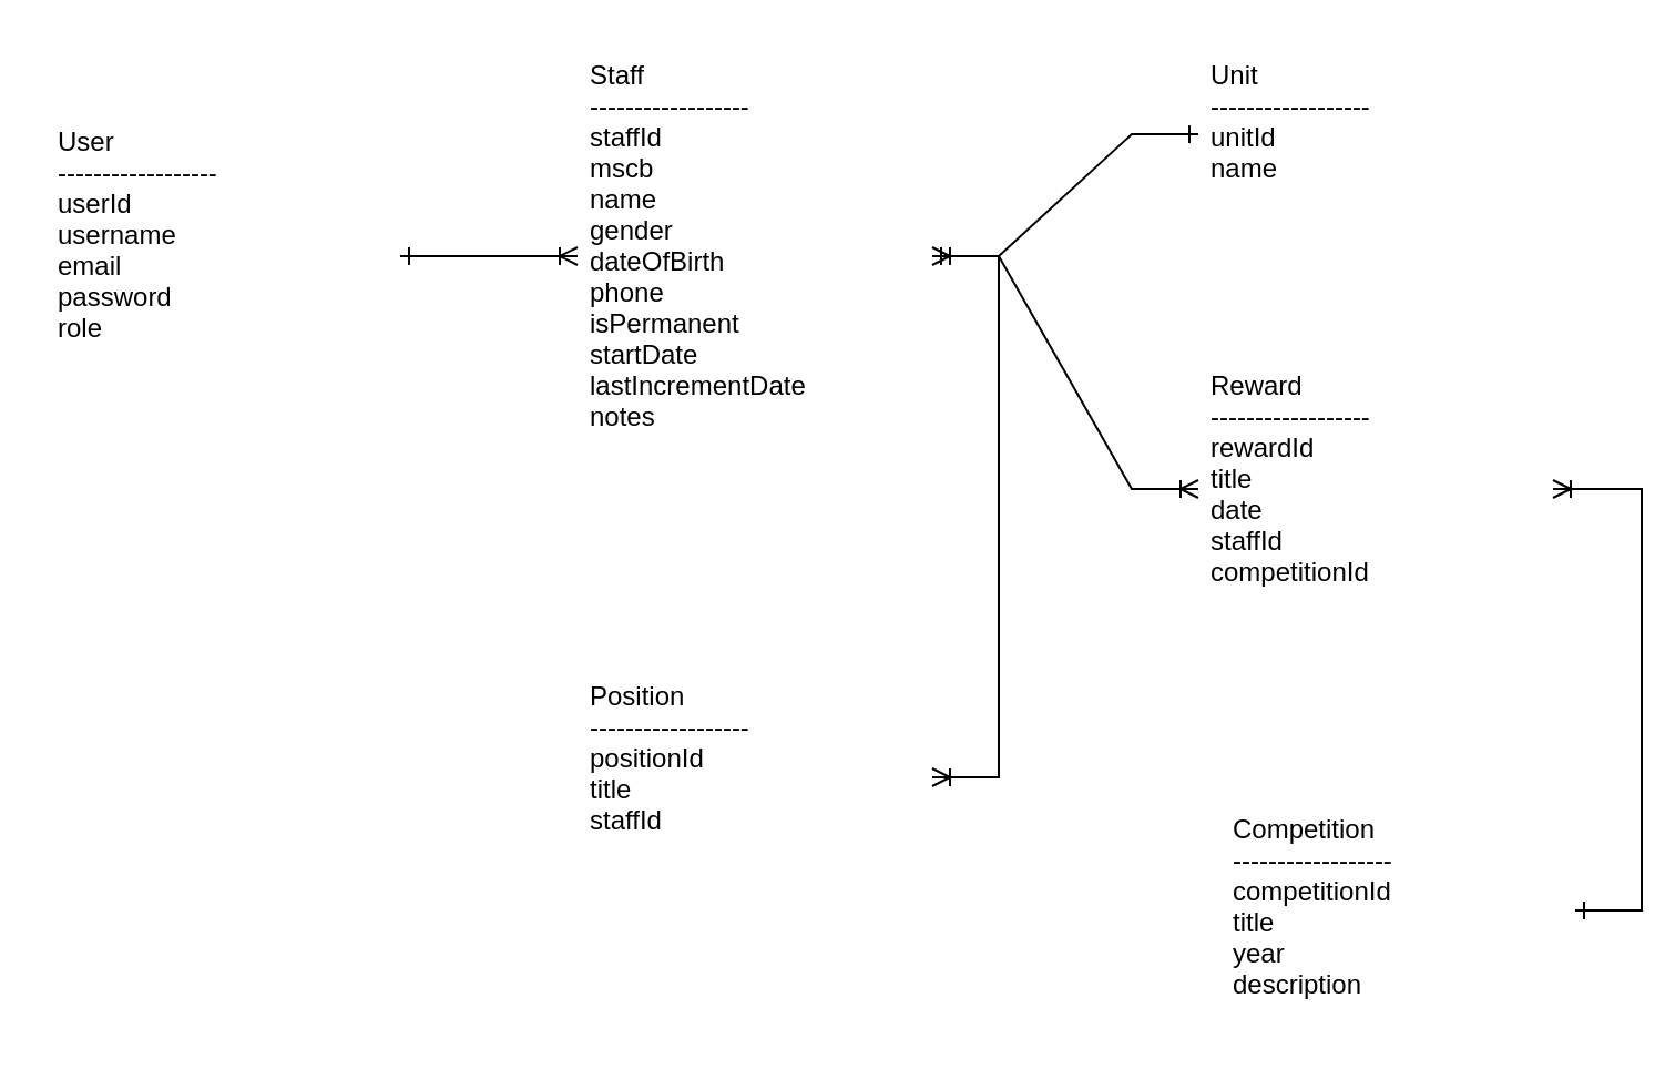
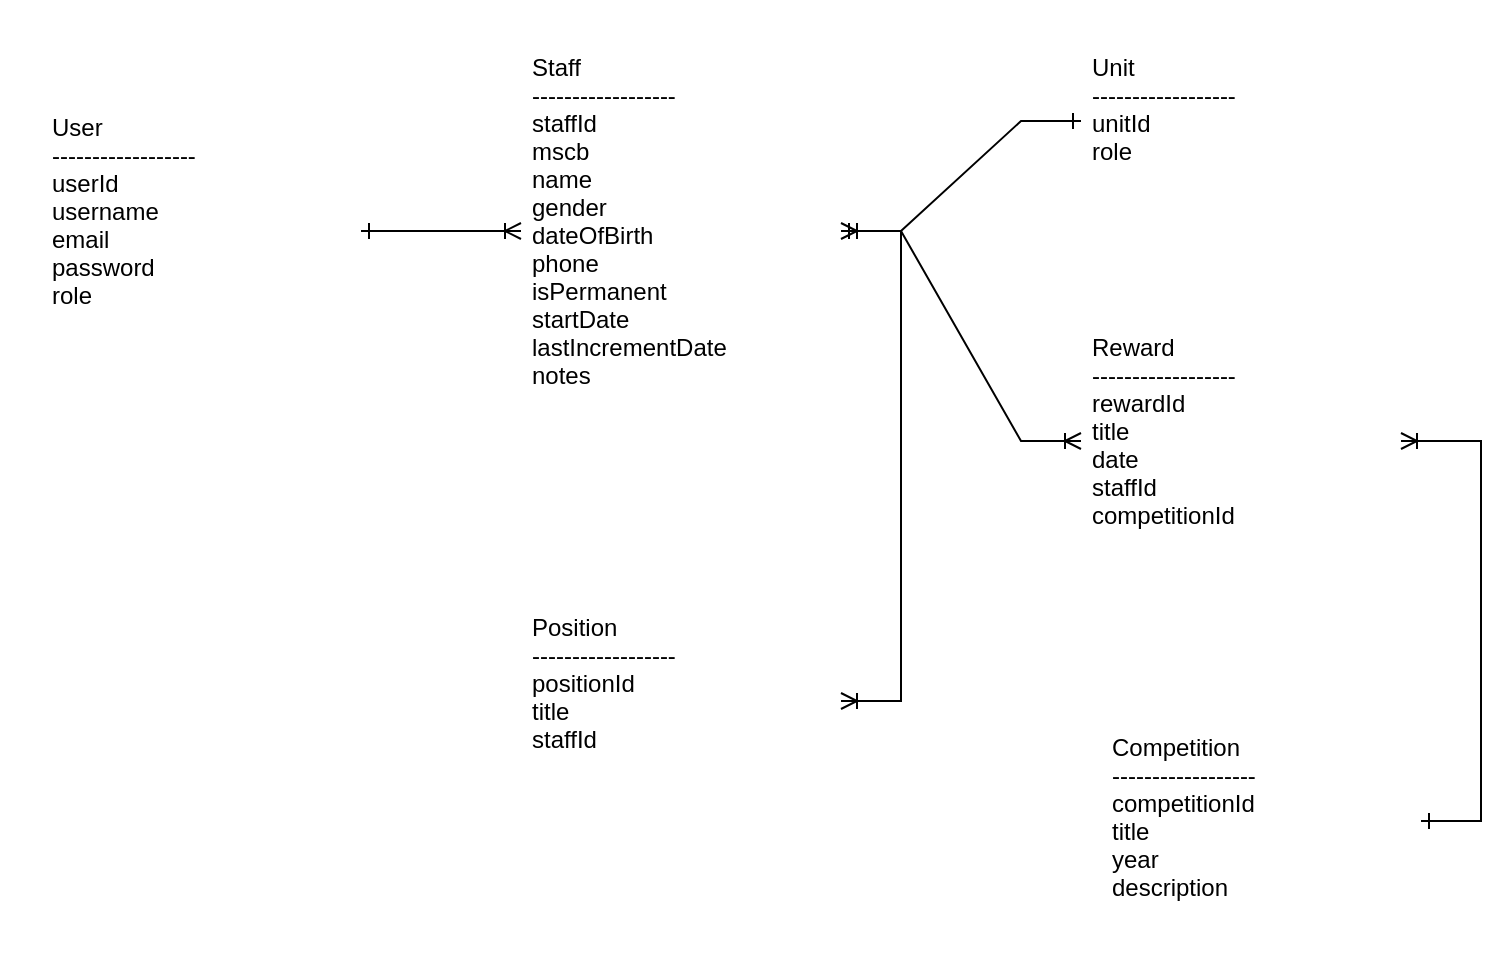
  <mxCell id="0" />
  <mxCell id="1" parent="0" />
  <mxCell id="2" value="User&#10;------------------&#10;userId&#10;username&#10;email&#10;password&#10;role" style="align=left;strokeColor=none;fillColor=#ffffff;spacingLeft=4;fontSize=12;verticalAlign=top;resizable=0;rotatable=0;part=1;" vertex="1" parent="1"><mxGeometry x="20" y="50" width="160" height="130" as="geometry" /></mxCell>
  <mxCell id="3" value="Staff&#10;------------------&#10;staffId&#10;mscb&#10;name&#10;gender&#10;dateOfBirth&#10;phone&#10;isPermanent&#10;startDate&#10;lastIncrementDate&#10;notes" style="align=left;strokeColor=none;fillColor=#ffffff;spacingLeft=4;fontSize=12;verticalAlign=top;resizable=0;rotatable=0;part=1;" vertex="1" parent="1"><mxGeometry x="260" y="20" width="160" height="190" as="geometry" /></mxCell>
- <mxCell id="4" value="Unit&#10;------------------&#10;unitId&#10;name" style="align=left;strokeColor=none;fillColor=#ffffff;spacingLeft=4;fontSize=12;verticalAlign=top;resizable=0;rotatable=0;part=1;" vertex="1" parent="1"><mxGeometry x="540" y="20" width="160" height="80" as="geometry" /></mxCell>
+ <mxCell id="4" value="Unit&#10;------------------&#10;unitId&#10;role" style="align=left;strokeColor=none;fillColor=#ffffff;spacingLeft=4;fontSize=12;verticalAlign=top;resizable=0;rotatable=0;part=1;" vertex="1" parent="1"><mxGeometry x="540" y="20" width="160" height="80" as="geometry" /></mxCell>
  <mxCell id="5" value="Position&#10;------------------&#10;positionId&#10;title&#10;staffId" style="align=left;strokeColor=none;fillColor=#ffffff;spacingLeft=4;fontSize=12;verticalAlign=top;resizable=0;rotatable=0;part=1;" vertex="1" parent="1"><mxGeometry x="260" y="300" width="160" height="100" as="geometry" /></mxCell>
  <mxCell id="6" value="Reward&#10;------------------&#10;rewardId&#10;title&#10;date&#10;staffId&#10;competitionId" style="align=left;strokeColor=none;fillColor=#ffffff;spacingLeft=4;fontSize=12;verticalAlign=top;resizable=0;rotatable=0;part=1;" vertex="1" parent="1"><mxGeometry x="540" y="160" width="160" height="120" as="geometry" /></mxCell>
  <mxCell id="7" value="Competition&#10;------------------&#10;competitionId&#10;title&#10;year&#10;description" style="align=left;strokeColor=none;fillColor=#ffffff;spacingLeft=4;fontSize=12;verticalAlign=top;resizable=0;rotatable=0;part=1;" vertex="1" parent="1"><mxGeometry x="550" y="360" width="160" height="100" as="geometry" /></mxCell>
  <mxCell id="8" value="" style="edgeStyle=entityRelationEdgeStyle;fontSize=12;html=1;endArrow=ERoneToMany;startArrow=ERone;rounded=0;" edge="1" parent="1" source="2" target="3"><mxGeometry width="100" height="100" relative="1" as="geometry" /></mxCell>
  <mxCell id="9" value="" style="edgeStyle=entityRelationEdgeStyle;fontSize=12;html=1;endArrow=ERoneToMany;startArrow=ERone;rounded=0;" edge="1" parent="1" source="4" target="3"><mxGeometry width="100" height="100" relative="1" as="geometry" /></mxCell>
  <mxCell id="10" value="" style="edgeStyle=entityRelationEdgeStyle;fontSize=12;html=1;endArrow=ERoneToMany;startArrow=ERone;rounded=0;" edge="1" parent="1" source="3" target="5"><mxGeometry width="100" height="100" relative="1" as="geometry" /></mxCell>
  <mxCell id="11" value="" style="edgeStyle=entityRelationEdgeStyle;fontSize=12;html=1;endArrow=ERoneToMany;startArrow=ERone;rounded=0;" edge="1" parent="1" source="3" target="6"><mxGeometry width="100" height="100" relative="1" as="geometry" /></mxCell>
  <mxCell id="12" value="" style="edgeStyle=entityRelationEdgeStyle;fontSize=12;html=1;endArrow=ERoneToMany;startArrow=ERone;rounded=0;" edge="1" parent="1" source="7" target="6"><mxGeometry width="100" height="100" relative="1" as="geometry" /></mxCell>
